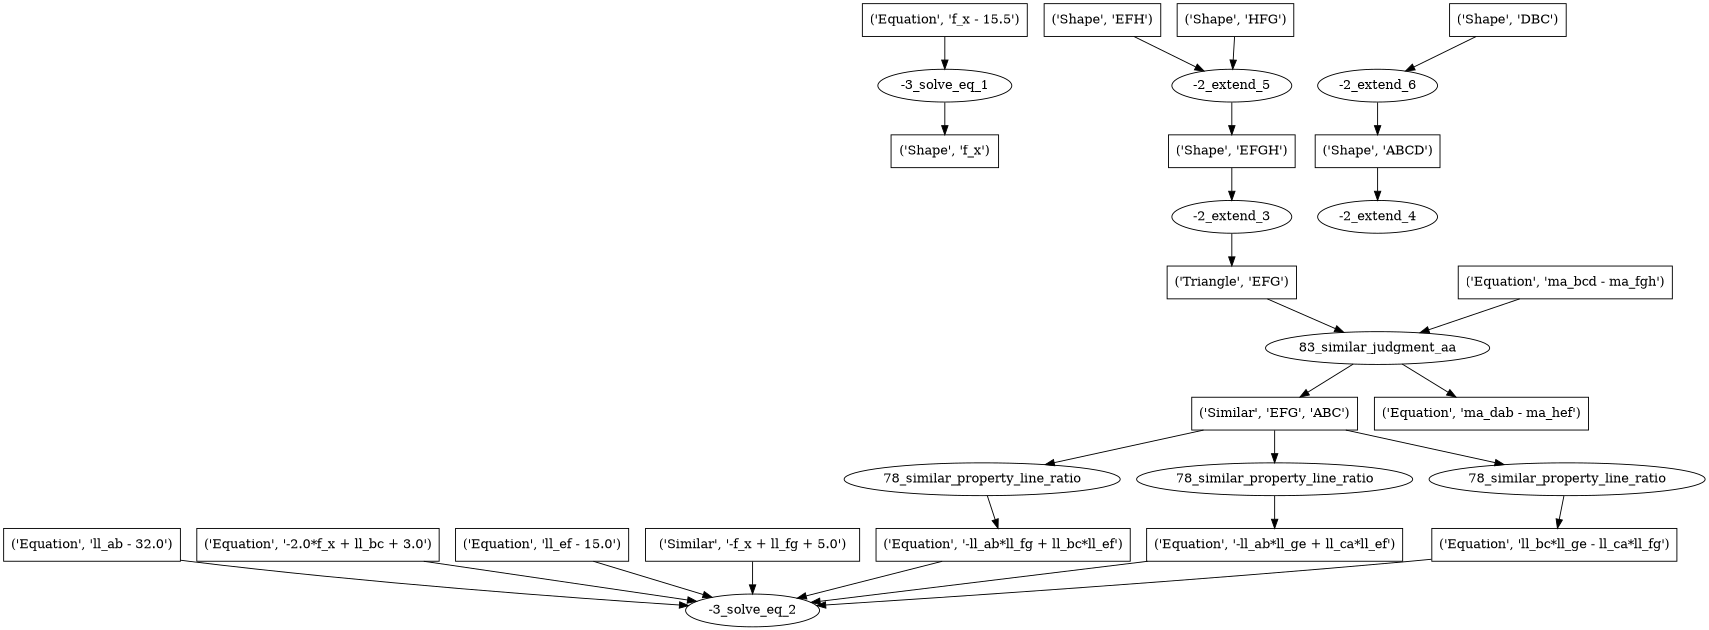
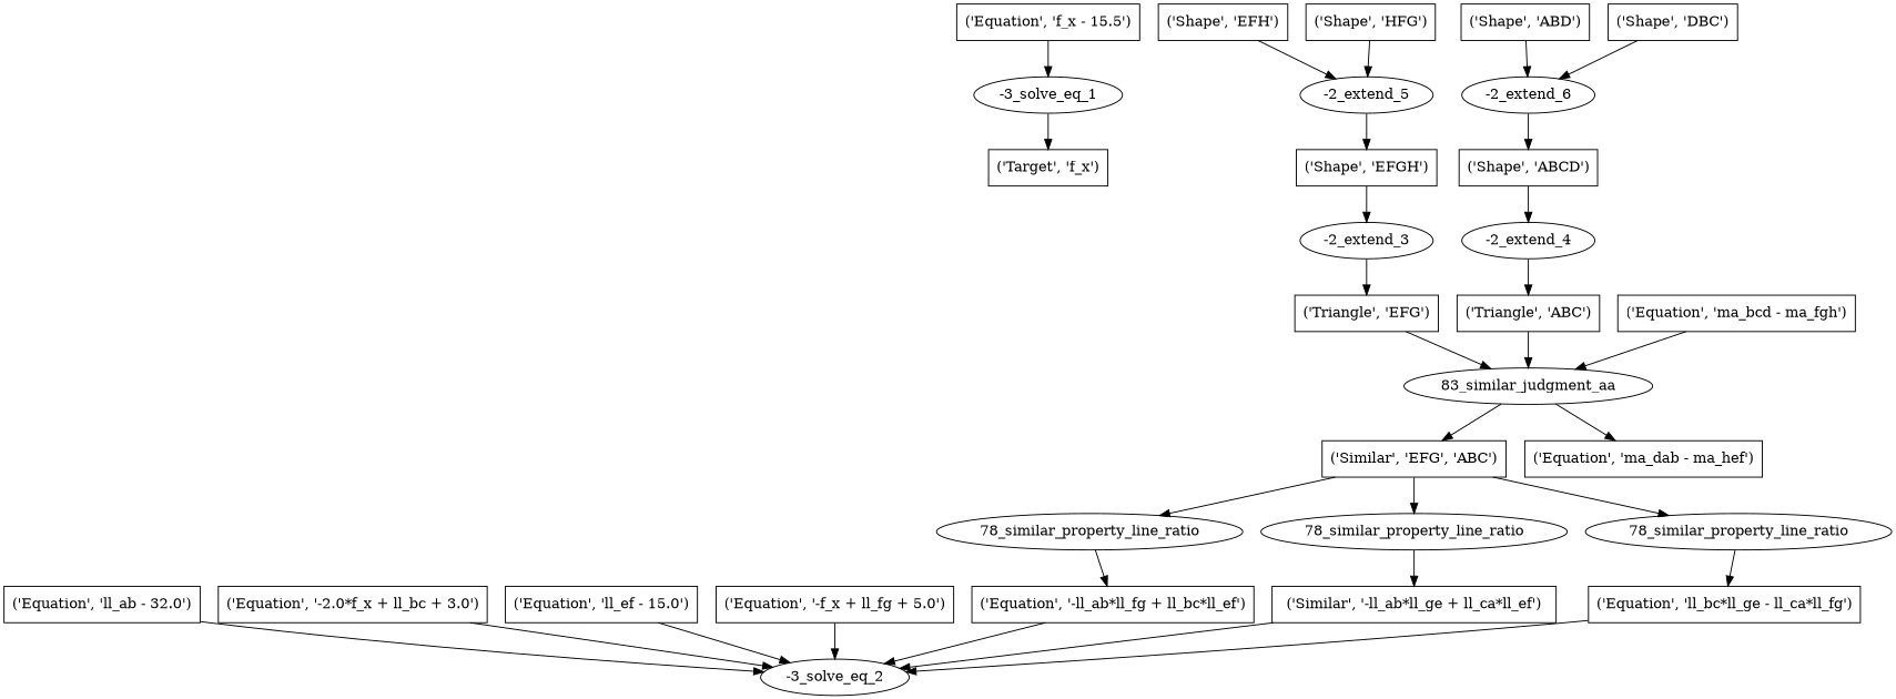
  digraph {
    node [shape=box]
-   n1 [label="('Shape', 'f_x')"]
+   n1 [label="('Target', 'f_x')"]
    n2 [label="-3_solve_eq_1" shape=""]
    n3 [label="('Equation', 'f_x - 15.5')"]
    n4 [label="-3_solve_eq_2" shape=""]
    n5 [label="('Equation', 'll_ab - 32.0')"]
    n6 [label="('Equation', '-2.0*f_x + ll_bc + 3.0')"]
    n7 [label="('Equation', 'll_ef - 15.0')"]
-   n8 [label="('Similar', '-f_x + ll_fg + 5.0')"]
+   n8 [label="('Equation', '-f_x + ll_fg + 5.0')"]
    n9 [label="('Equation', '-ll_ab*ll_fg + ll_bc*ll_ef')"]
-   n10 [label="('Equation', '-ll_ab*ll_ge + ll_ca*ll_ef')"]
+   n10 [label="('Similar', '-ll_ab*ll_ge + ll_ca*ll_ef')"]
    n11 [label="('Equation', 'll_bc*ll_ge - ll_ca*ll_fg')"]
    n12 [label="78_similar_property_line_ratio" shape=""]
    n13 [label="('Similar', 'EFG', 'ABC')"]
    n14 [label="78_similar_property_line_ratio" shape=""]
    n15 [label="78_similar_property_line_ratio" shape=""]
    n16 [label="83_similar_judgment_aa" shape=""]
    n17 [label="('Equation', 'ma_dab - ma_hef')"]
    n18 [label="('Triangle', 'EFG')"]
+   n19 [label="('Triangle', 'ABC')"]
    n20 [label="('Equation', 'ma_bcd - ma_fgh')"]
    n21 [label="-2_extend_3" shape=""]
    n22 [label="('Shape', 'EFGH')"]
    n23 [label="-2_extend_4" shape=""]
    n24 [label="('Shape', 'ABCD')"]
    n25 [label="-2_extend_5" shape=""]
    n26 [label="('Shape', 'EFH')"]
    n27 [label="('Shape', 'HFG')"]
    n28 [label="-2_extend_6" shape=""]
+   n29 [label="('Shape', 'ABD')"]
    n30 [label="('Shape', 'DBC')"]
    n2 -> n1
    n3 -> n2
    n5 -> n4
    n6 -> n4
    n7 -> n4
    n8 -> n4
    n9 -> n4
    n10 -> n4
    n11 -> n4
    n12 -> n9
    n13 -> n12
    n13 -> n14
    n13 -> n15
    n14 -> n10
    n15 -> n11
    n16 -> n13
    n16 -> n17
    n18 -> n16
+   n19 -> n16
    n20 -> n16
    n21 -> n18
    n22 -> n21
+   n23 -> n19
    n24 -> n23
    n25 -> n22
    n26 -> n25
    n27 -> n25
    n28 -> n24
+   n29 -> n28
    n30 -> n28
  }
